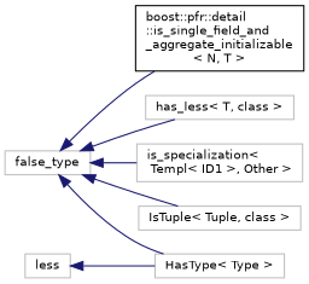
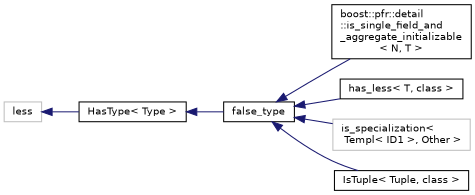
  digraph {
    rankdir=LR
    node [color=black fillcolor=white fontname=Helvetica fontsize=10 shape=record style=filled]
    edge [color=midnightblue dir=back fontname=Helvetica fontsize=10 labelfontname=Helvetica labelfontsize=10 style=solid]
-   n1 [color=grey75 height=0.2 label=false_type width=0.4]
+   n1 [height=0.2 label=false_type width=0.4]
    n2 [height=0.2 label="boost::pfr::detail\l::is_single_field_and\l_aggregate_initializable\l\< N, T \>" width=0.4]
-   n3 [color=grey75 height=0.2 label="has_less\< T, class \>" width=0.4]
-   n4 [color=grey75 height=0.2 label="HasType\< Type \>" width=0.4]
+   n3 [height=0.2 label="has_less\< T, class \>" width=0.4]
+   n4 [height=0.2 label="HasType\< Type \>" width=0.4]
    n5 [color=grey75 height=0.2 label="is_specialization\<\l Templ\< ID1 \>, Other \>" width=0.4]
-   n6 [color=grey75 height=0.2 label="IsTuple\< Tuple, class \>" width=0.4]
+   n6 [height=0.2 label="IsTuple\< Tuple, class \>" width=0.4]
    n7 [color=grey75 height=0.2 label=less width=0.4]
    n1 -> n2
    n1 -> n3
-   n1 -> n4
+   n4 -> n1
    n1 -> n5
    n1 -> n6
    n7 -> n4
  }
